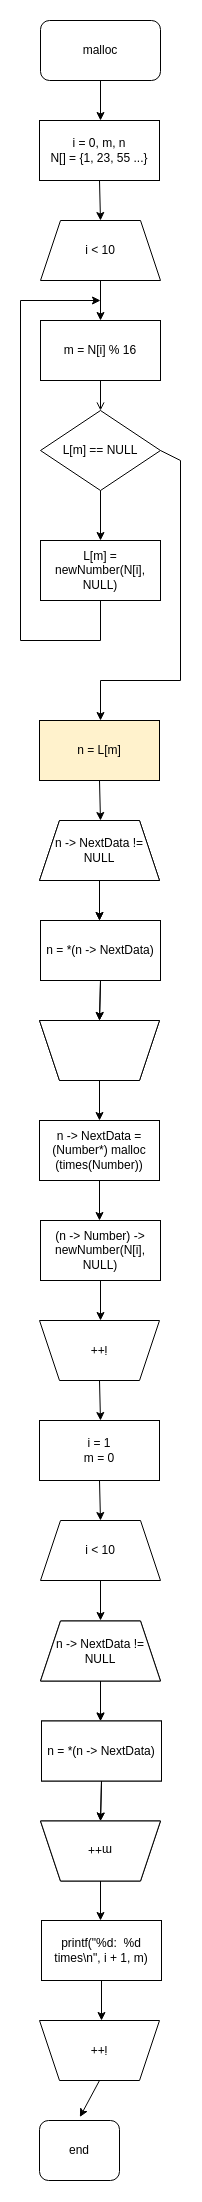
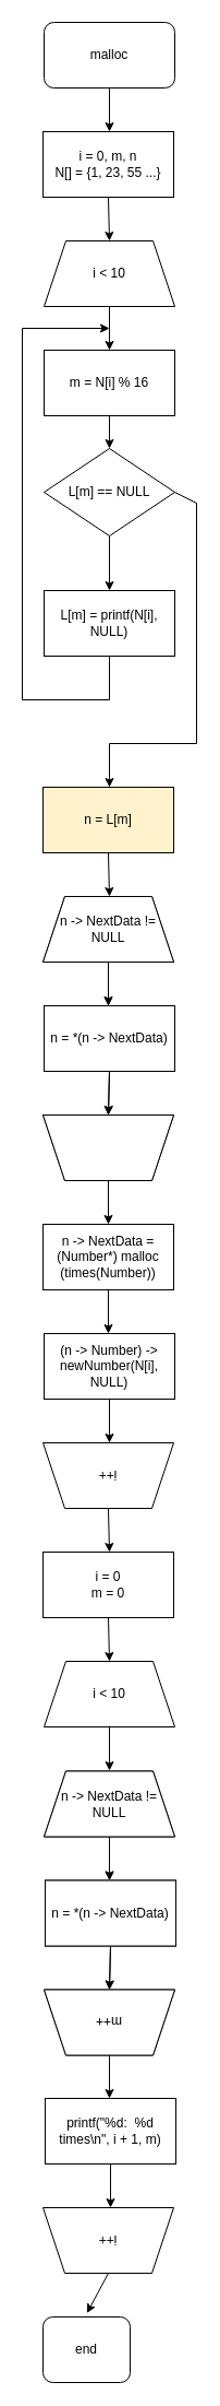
  <mxCell id="0" />
  <mxCell id="1" parent="0" />
  <mxCell id="2" value="malloc" style="rounded=1;whiteSpace=wrap;html=1;" parent="1" vertex="1"><mxGeometry x="40" y="20" width="120" height="60" as="geometry" /></mxCell>
  <mxCell id="3" value="" style="endArrow=classic;html=1;rounded=0;exitX=0.5;exitY=1;exitDx=0;exitDy=0;" parent="1" source="2" edge="1"><mxGeometry width="50" height="50" relative="1" as="geometry"><mxPoint x="110" y="150" as="sourcePoint" /><mxPoint x="100" y="120" as="targetPoint" /></mxGeometry></mxCell>
  <mxCell id="4" value="i = 0, m, n&lt;br&gt;N[] = {1, 23, 55 ...}" style="rounded=0;whiteSpace=wrap;html=1;" parent="1" vertex="1"><mxGeometry x="39" y="120" width="120" height="60" as="geometry" /></mxCell>
  <mxCell id="5" value="" style="endArrow=classic;html=1;rounded=0;exitX=0.5;exitY=1;exitDx=0;exitDy=0;" parent="1" source="4" edge="1"><mxGeometry width="50" height="50" relative="1" as="geometry"><mxPoint x="110" y="270" as="sourcePoint" /><mxPoint x="100" y="220" as="targetPoint" /></mxGeometry></mxCell>
  <mxCell id="6" value="i &amp;lt; 10" style="shape=trapezoid;perimeter=trapezoidPerimeter;whiteSpace=wrap;html=1;fixedSize=1;" parent="1" vertex="1"><mxGeometry x="40" y="220" width="120" height="60" as="geometry" /></mxCell>
  <mxCell id="7" value="m = N[i] % 16" style="rounded=0;whiteSpace=wrap;html=1;" parent="1" vertex="1"><mxGeometry x="40" y="320" width="120" height="60" as="geometry" /></mxCell>
  <mxCell id="8" value="" style="endArrow=classic;html=1;rounded=0;exitX=0.5;exitY=1;exitDx=0;exitDy=0;entryX=0.5;entryY=0;entryDx=0;entryDy=0;" parent="1" source="6" target="7" edge="1"><mxGeometry width="50" height="50" relative="1" as="geometry"><mxPoint x="110" y="390" as="sourcePoint" /><mxPoint x="160" y="340" as="targetPoint" /></mxGeometry></mxCell>
  <mxCell id="9" value="L[m] == NULL" style="rhombus;whiteSpace=wrap;html=1;" parent="1" vertex="1"><mxGeometry x="40" y="410" width="120" height="80" as="geometry" /></mxCell>
- <mxCell id="10" value="" style="endArrow=open;html=1;rounded=0;exitX=0.5;exitY=1;exitDx=0;exitDy=0;entryX=0.5;entryY=0;entryDx=0;entryDy=0;" parent="1" source="7" target="9" edge="1"><mxGeometry width="50" height="50" relative="1" as="geometry"><mxPoint x="110" y="400" as="sourcePoint" /><mxPoint x="160" y="350" as="targetPoint" /></mxGeometry></mxCell>
+ <mxCell id="10" value="" style="endArrow=classic;html=1;rounded=0;exitX=0.5;exitY=1;exitDx=0;exitDy=0;entryX=0.5;entryY=0;entryDx=0;entryDy=0;" parent="1" source="7" target="9" edge="1"><mxGeometry width="50" height="50" relative="1" as="geometry"><mxPoint x="110" y="400" as="sourcePoint" /><mxPoint x="160" y="350" as="targetPoint" /></mxGeometry></mxCell>
  <mxCell id="11" value="" style="endArrow=classic;html=1;rounded=0;exitX=0.5;exitY=1;exitDx=0;exitDy=0;" parent="1" source="9" edge="1"><mxGeometry width="50" height="50" relative="1" as="geometry"><mxPoint x="110" y="590" as="sourcePoint" /><mxPoint x="100" y="540" as="targetPoint" /></mxGeometry></mxCell>
- <mxCell id="12" value="&lt;font style=&quot;font-size: 12px;&quot;&gt;L[m] = &lt;font style=&quot;font-size: 12px;&quot;&gt;newNumber(N[i], NULL)&lt;/font&gt;&lt;/font&gt;" style="rounded=0;whiteSpace=wrap;html=1;" parent="1" vertex="1"><mxGeometry x="40" y="540" width="120" height="60" as="geometry" /></mxCell>
+ <mxCell id="12" value="&lt;font style=&quot;font-size: 12px;&quot;&gt;L[m] = &lt;font style=&quot;font-size: 12px;&quot;&gt;printf(N[i], NULL)&lt;/font&gt;&lt;/font&gt;" style="rounded=0;whiteSpace=wrap;html=1;" parent="1" vertex="1"><mxGeometry x="40" y="540" width="120" height="60" as="geometry" /></mxCell>
  <mxCell id="13" value="" style="endArrow=none;html=1;rounded=0;fontSize=12;entryX=0.5;entryY=1;entryDx=0;entryDy=0;" parent="1" target="12" edge="1"><mxGeometry width="50" height="50" relative="1" as="geometry"><mxPoint x="100" y="640" as="sourcePoint" /><mxPoint x="130" y="440" as="targetPoint" /></mxGeometry></mxCell>
  <mxCell id="14" value="" style="endArrow=none;html=1;rounded=0;fontSize=12;" parent="1" edge="1"><mxGeometry width="50" height="50" relative="1" as="geometry"><mxPoint x="20" y="640" as="sourcePoint" /><mxPoint x="100" y="640" as="targetPoint" /></mxGeometry></mxCell>
  <mxCell id="15" value="" style="endArrow=none;html=1;rounded=0;fontSize=12;" parent="1" edge="1"><mxGeometry width="50" height="50" relative="1" as="geometry"><mxPoint x="20" y="640" as="sourcePoint" /><mxPoint x="20" y="300" as="targetPoint" /></mxGeometry></mxCell>
  <mxCell id="16" value="" style="endArrow=classic;html=1;rounded=0;fontSize=12;" parent="1" edge="1"><mxGeometry width="50" height="50" relative="1" as="geometry"><mxPoint x="20" y="300" as="sourcePoint" /><mxPoint x="100" y="300" as="targetPoint" /></mxGeometry></mxCell>
  <mxCell id="17" value="" style="endArrow=none;html=1;rounded=0;fontSize=12;exitX=1;exitY=0.5;exitDx=0;exitDy=0;" parent="1" source="9" edge="1"><mxGeometry width="50" height="50" relative="1" as="geometry"><mxPoint x="140" y="550" as="sourcePoint" /><mxPoint x="180" y="460" as="targetPoint" /></mxGeometry></mxCell>
  <mxCell id="18" value="" style="endArrow=none;html=1;rounded=0;fontSize=12;" parent="1" edge="1"><mxGeometry width="50" height="50" relative="1" as="geometry"><mxPoint x="180" y="680" as="sourcePoint" /><mxPoint x="180" y="460" as="targetPoint" /></mxGeometry></mxCell>
  <mxCell id="19" value="" style="endArrow=none;html=1;rounded=0;fontSize=12;" parent="1" edge="1"><mxGeometry width="50" height="50" relative="1" as="geometry"><mxPoint x="100" y="680" as="sourcePoint" /><mxPoint x="180" y="680" as="targetPoint" /></mxGeometry></mxCell>
  <mxCell id="20" value="" style="endArrow=classic;html=1;rounded=0;fontSize=12;" parent="1" edge="1"><mxGeometry width="50" height="50" relative="1" as="geometry"><mxPoint x="100" y="680" as="sourcePoint" /><mxPoint x="100" y="720" as="targetPoint" /></mxGeometry></mxCell>
  <mxCell id="21" value="n = L[m]" style="rounded=0;whiteSpace=wrap;html=1;fontSize=12;fillColor=#fff2cc;" parent="1" vertex="1"><mxGeometry x="39" y="720" width="120" height="60" as="geometry" /></mxCell>
  <mxCell id="22" value="" style="endArrow=classic;html=1;rounded=0;fontSize=12;exitX=0.5;exitY=1;exitDx=0;exitDy=0;" parent="1" source="21" edge="1"><mxGeometry width="50" height="50" relative="1" as="geometry"><mxPoint x="110" y="850" as="sourcePoint" /><mxPoint x="100" y="820" as="targetPoint" /></mxGeometry></mxCell>
  <mxCell id="23" value="n -&amp;gt; NextData != NULL" style="shape=trapezoid;perimeter=trapezoidPerimeter;whiteSpace=wrap;html=1;fixedSize=1;fontSize=12;" parent="1" vertex="1"><mxGeometry x="39" y="820" width="120" height="60" as="geometry" /></mxCell>
  <mxCell id="24" value="" style="endArrow=classic;html=1;rounded=0;fontSize=12;exitX=0.5;exitY=1;exitDx=0;exitDy=0;" parent="1" source="23" edge="1"><mxGeometry width="50" height="50" relative="1" as="geometry"><mxPoint x="110" y="860" as="sourcePoint" /><mxPoint x="99" y="920" as="targetPoint" /></mxGeometry></mxCell>
  <mxCell id="25" value="n = *(n -&amp;gt; NextData)" style="rounded=0;whiteSpace=wrap;html=1;fontSize=12;" parent="1" vertex="1"><mxGeometry x="40" y="920" width="120" height="60" as="geometry" /></mxCell>
  <mxCell id="26" value="" style="shape=trapezoid;perimeter=trapezoidPerimeter;whiteSpace=wrap;html=1;fixedSize=1;fontSize=12;rotation=-180;" parent="1" vertex="1"><mxGeometry x="39" y="1020" width="120" height="60" as="geometry" /></mxCell>
  <mxCell id="27" value="" style="endArrow=classic;html=1;rounded=0;fontSize=12;exitX=0.5;exitY=1;exitDx=0;exitDy=0;entryX=0.5;entryY=1;entryDx=0;entryDy=0;" parent="1" source="25" target="26" edge="1"><mxGeometry width="50" height="50" relative="1" as="geometry"><mxPoint x="110" y="890" as="sourcePoint" /><mxPoint x="160" y="840" as="targetPoint" /></mxGeometry></mxCell>
  <mxCell id="28" value="" style="endArrow=classic;html=1;rounded=0;fontSize=12;exitX=0.5;exitY=0;exitDx=0;exitDy=0;" parent="1" source="26" edge="1"><mxGeometry width="50" height="50" relative="1" as="geometry"><mxPoint x="60" y="1050" as="sourcePoint" /><mxPoint x="99" y="1120" as="targetPoint" /></mxGeometry></mxCell>
  <mxCell id="29" value="n -&amp;gt; NextData = (Number*) malloc (times(Number))" style="rounded=0;whiteSpace=wrap;html=1;fontSize=12;" parent="1" vertex="1"><mxGeometry x="39" y="1120" width="120" height="60" as="geometry" /></mxCell>
  <mxCell id="30" value="" style="endArrow=classic;html=1;rounded=0;fontSize=12;exitX=0.5;exitY=1;exitDx=0;exitDy=0;" parent="1" source="29" edge="1"><mxGeometry width="50" height="50" relative="1" as="geometry"><mxPoint x="60" y="1300" as="sourcePoint" /><mxPoint x="99" y="1220" as="targetPoint" /></mxGeometry></mxCell>
  <mxCell id="31" value="(n -&amp;gt; Number) -&amp;gt; newNumber(N[i], NULL)" style="rounded=0;whiteSpace=wrap;html=1;fontSize=12;" parent="1" vertex="1"><mxGeometry x="40" y="1220" width="120" height="60" as="geometry" /></mxCell>
  <mxCell id="32" value="" style="endArrow=classic;html=1;rounded=0;fontSize=12;exitX=0.5;exitY=1;exitDx=0;exitDy=0;" parent="1" source="31" edge="1"><mxGeometry width="50" height="50" relative="1" as="geometry"><mxPoint x="-20" y="1450" as="sourcePoint" /><mxPoint x="100" y="1320" as="targetPoint" /></mxGeometry></mxCell>
  <mxCell id="33" value="i++" style="shape=trapezoid;perimeter=trapezoidPerimeter;whiteSpace=wrap;html=1;fixedSize=1;fontSize=12;rotation=-180;" parent="1" vertex="1"><mxGeometry x="39" y="1320" width="120" height="60" as="geometry" /></mxCell>
  <mxCell id="34" value="" style="endArrow=classic;html=1;rounded=0;fontSize=12;exitX=0.5;exitY=0;exitDx=0;exitDy=0;" parent="1" source="33" edge="1"><mxGeometry width="50" height="50" relative="1" as="geometry"><mxPoint x="50" y="1570" as="sourcePoint" /><mxPoint x="100" y="1420" as="targetPoint" /></mxGeometry></mxCell>
  <mxCell id="35" value="end" style="rounded=1;whiteSpace=wrap;html=1;fontSize=12;" parent="1" vertex="1"><mxGeometry x="39" y="2120" width="80" height="60" as="geometry" /></mxCell>
  <mxCell id="36" value="i &amp;lt; 10" style="shape=trapezoid;perimeter=trapezoidPerimeter;whiteSpace=wrap;html=1;fixedSize=1;fontSize=12;" parent="1" vertex="1"><mxGeometry x="40" y="1520" width="120" height="60" as="geometry" /></mxCell>
- <mxCell id="37" value="i = 1&lt;br&gt;m = 0" style="rounded=0;whiteSpace=wrap;html=1;fontSize=12;" parent="1" vertex="1"><mxGeometry x="39" y="1420" width="120" height="60" as="geometry" /></mxCell>
+ <mxCell id="37" value="i = 0&lt;br&gt;m = 0" style="rounded=0;whiteSpace=wrap;html=1;fontSize=12;" parent="1" vertex="1"><mxGeometry x="39" y="1420" width="120" height="60" as="geometry" /></mxCell>
  <mxCell id="38" value="" style="endArrow=classic;html=1;rounded=0;fontSize=12;exitX=0.5;exitY=1;exitDx=0;exitDy=0;entryX=0.5;entryY=0;entryDx=0;entryDy=0;" parent="1" source="37" target="36" edge="1"><mxGeometry width="50" height="50" relative="1" as="geometry"><mxPoint x="-20" y="1500" as="sourcePoint" /><mxPoint x="30" y="1450" as="targetPoint" /></mxGeometry></mxCell>
  <mxCell id="39" value="" style="endArrow=classic;html=1;rounded=0;fontSize=12;exitX=0.5;exitY=1;exitDx=0;exitDy=0;" parent="1" source="36" edge="1"><mxGeometry width="50" height="50" relative="1" as="geometry"><mxPoint x="60" y="1640" as="sourcePoint" /><mxPoint x="100" y="1620" as="targetPoint" /></mxGeometry></mxCell>
  <mxCell id="40" value="n -&amp;gt; NextData != NULL" style="shape=trapezoid;perimeter=trapezoidPerimeter;whiteSpace=wrap;html=1;fixedSize=1;fontSize=12;" parent="1" vertex="1"><mxGeometry x="39" y="820" width="120" height="60" as="geometry" /></mxCell>
  <mxCell id="41" value="" style="endArrow=classic;html=1;rounded=0;fontSize=12;exitX=0.5;exitY=1;exitDx=0;exitDy=0;" parent="1" source="40" edge="1"><mxGeometry width="50" height="50" relative="1" as="geometry"><mxPoint x="110" y="860" as="sourcePoint" /><mxPoint x="99" y="920" as="targetPoint" /></mxGeometry></mxCell>
  <mxCell id="42" value="n = *(n -&amp;gt; NextData)" style="rounded=0;whiteSpace=wrap;html=1;fontSize=12;" parent="1" vertex="1"><mxGeometry x="40" y="920" width="120" height="60" as="geometry" /></mxCell>
  <mxCell id="43" value="" style="shape=trapezoid;perimeter=trapezoidPerimeter;whiteSpace=wrap;html=1;fixedSize=1;fontSize=12;rotation=-180;" parent="1" vertex="1"><mxGeometry x="39" y="1020" width="120" height="60" as="geometry" /></mxCell>
  <mxCell id="44" value="" style="endArrow=classic;html=1;rounded=0;fontSize=12;exitX=0.5;exitY=1;exitDx=0;exitDy=0;entryX=0.5;entryY=1;entryDx=0;entryDy=0;" parent="1" source="42" target="43" edge="1"><mxGeometry width="50" height="50" relative="1" as="geometry"><mxPoint x="110" y="890" as="sourcePoint" /><mxPoint x="160" y="840" as="targetPoint" /></mxGeometry></mxCell>
  <mxCell id="45" value="n -&amp;gt; NextData != NULL" style="shape=trapezoid;perimeter=trapezoidPerimeter;whiteSpace=wrap;html=1;fixedSize=1;fontSize=12;" vertex="1" parent="1"><mxGeometry x="40" y="1620.5" width="120" height="60" as="geometry" /></mxCell>
  <mxCell id="46" value="" style="endArrow=classic;html=1;rounded=0;fontSize=12;exitX=0.5;exitY=1;exitDx=0;exitDy=0;" edge="1" parent="1" source="45"><mxGeometry width="50" height="50" relative="1" as="geometry"><mxPoint x="111" y="1660.5" as="sourcePoint" /><mxPoint x="100" y="1720.5" as="targetPoint" /></mxGeometry></mxCell>
  <mxCell id="47" value="n = *(n -&amp;gt; NextData)" style="rounded=0;whiteSpace=wrap;html=1;fontSize=12;" vertex="1" parent="1"><mxGeometry x="41" y="1720.5" width="120" height="60" as="geometry" /></mxCell>
  <mxCell id="48" value="" style="shape=trapezoid;perimeter=trapezoidPerimeter;whiteSpace=wrap;html=1;fixedSize=1;fontSize=12;rotation=-180;" vertex="1" parent="1"><mxGeometry x="40" y="1820.5" width="120" height="60" as="geometry" /></mxCell>
  <mxCell id="49" value="" style="endArrow=classic;html=1;rounded=0;fontSize=12;exitX=0.5;exitY=1;exitDx=0;exitDy=0;entryX=0.5;entryY=1;entryDx=0;entryDy=0;" edge="1" parent="1" source="47" target="48"><mxGeometry width="50" height="50" relative="1" as="geometry"><mxPoint x="111" y="1690.5" as="sourcePoint" /><mxPoint x="161" y="1640.5" as="targetPoint" /></mxGeometry></mxCell>
  <mxCell id="50" value="n -&amp;gt; NextData != NULL" style="shape=trapezoid;perimeter=trapezoidPerimeter;whiteSpace=wrap;html=1;fixedSize=1;fontSize=12;" vertex="1" parent="1"><mxGeometry x="40" y="1620.5" width="120" height="60" as="geometry" /></mxCell>
  <mxCell id="51" value="" style="endArrow=classic;html=1;rounded=0;fontSize=12;exitX=0.5;exitY=1;exitDx=0;exitDy=0;" edge="1" parent="1" source="50"><mxGeometry width="50" height="50" relative="1" as="geometry"><mxPoint x="111" y="1660.5" as="sourcePoint" /><mxPoint x="100" y="1720.5" as="targetPoint" /></mxGeometry></mxCell>
  <mxCell id="52" value="n = *(n -&amp;gt; NextData)" style="rounded=0;whiteSpace=wrap;html=1;fontSize=12;" vertex="1" parent="1"><mxGeometry x="41" y="1720.5" width="120" height="60" as="geometry" /></mxCell>
  <mxCell id="53" value="m++" style="shape=trapezoid;perimeter=trapezoidPerimeter;whiteSpace=wrap;html=1;fixedSize=1;fontSize=12;rotation=-180;" vertex="1" parent="1"><mxGeometry x="40" y="1820.5" width="120" height="60" as="geometry" /></mxCell>
  <mxCell id="54" value="" style="endArrow=classic;html=1;rounded=0;fontSize=12;exitX=0.5;exitY=1;exitDx=0;exitDy=0;entryX=0.5;entryY=1;entryDx=0;entryDy=0;" edge="1" parent="1" source="52" target="53"><mxGeometry width="50" height="50" relative="1" as="geometry"><mxPoint x="111" y="1690.5" as="sourcePoint" /><mxPoint x="161" y="1640.5" as="targetPoint" /></mxGeometry></mxCell>
  <mxCell id="55" value="" style="endArrow=classic;html=1;rounded=0;exitX=0.5;exitY=0;exitDx=0;exitDy=0;" edge="1" parent="1" source="53"><mxGeometry width="50" height="50" relative="1" as="geometry"><mxPoint x="0" y="1790" as="sourcePoint" /><mxPoint x="100" y="1920" as="targetPoint" /></mxGeometry></mxCell>
  <mxCell id="56" value="printf(&quot;%d:&amp;nbsp; %d times\n&quot;, i + 1, m)" style="rounded=0;whiteSpace=wrap;html=1;" vertex="1" parent="1"><mxGeometry x="41" y="1920" width="120" height="60" as="geometry" /></mxCell>
  <mxCell id="57" value="" style="endArrow=classic;html=1;rounded=0;exitX=0.5;exitY=1;exitDx=0;exitDy=0;" edge="1" parent="1" source="56"><mxGeometry width="50" height="50" relative="1" as="geometry"><mxPoint x="10" y="1930" as="sourcePoint" /><mxPoint x="101" y="2020" as="targetPoint" /></mxGeometry></mxCell>
  <mxCell id="58" value="i++" style="shape=trapezoid;perimeter=trapezoidPerimeter;whiteSpace=wrap;html=1;fixedSize=1;rotation=-180;" vertex="1" parent="1"><mxGeometry x="39" y="2020" width="120" height="60" as="geometry" /></mxCell>
  <mxCell id="59" value="" style="endArrow=classic;html=1;rounded=0;exitX=0.5;exitY=0;exitDx=0;exitDy=0;entryX=0.505;entryY=-0.058;entryDx=0;entryDy=0;entryPerimeter=0;" edge="1" parent="1" source="58" target="35"><mxGeometry width="50" height="50" relative="1" as="geometry"><mxPoint x="120" y="2100" as="sourcePoint" /><mxPoint x="170" y="2050" as="targetPoint" /></mxGeometry></mxCell>
